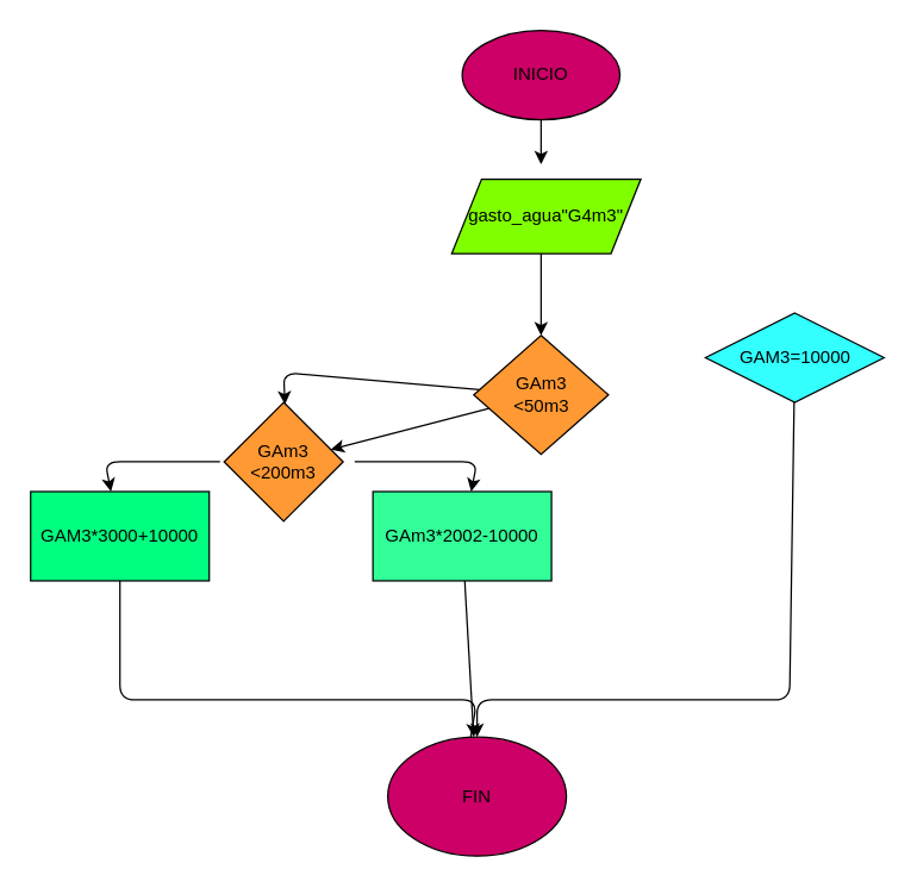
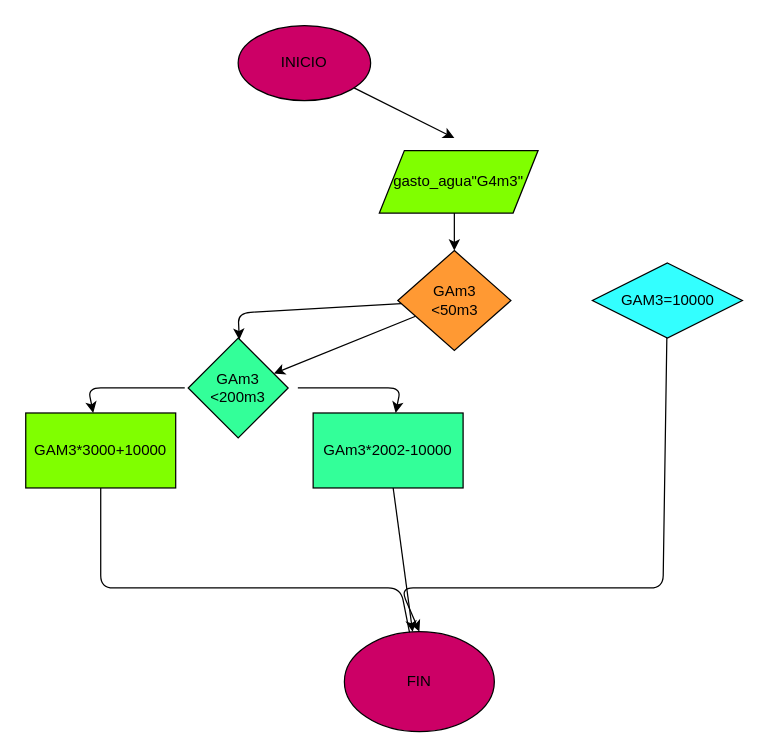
  <mxCell id="0" />
  <mxCell id="1" parent="0" />
  <mxCell id="2" value="" style="edgeStyle=none;html=1;" edge="1" parent="1" source="3"><mxGeometry relative="1" as="geometry"><mxPoint x="363" y="110" as="targetPoint" /></mxGeometry></mxCell>
- <mxCell id="3" value="INICIO" style="ellipse;whiteSpace=wrap;html=1;fillColor=#CC0066;" vertex="1" parent="1"><mxGeometry x="310" y="20" width="106" height="60" as="geometry" /></mxCell>
+ <mxCell id="3" value="INICIO" style="ellipse;whiteSpace=wrap;html=1;fillColor=#CC0066;" vertex="1" parent="1"><mxGeometry x="190" y="20" width="106" height="60" as="geometry" /></mxCell>
  <mxCell id="4" value="" style="edgeStyle=none;html=1;" edge="1" parent="1" target="7"><mxGeometry relative="1" as="geometry"><mxPoint x="363" y="170" as="sourcePoint" /></mxGeometry></mxCell>
  <mxCell id="5" value="" style="edgeStyle=none;html=1;" edge="1" parent="1" source="7" target="17"><mxGeometry relative="1" as="geometry" /></mxCell>
  <mxCell id="6" value="" style="edgeStyle=none;html=1;" edge="1" parent="1" source="7"><mxGeometry relative="1" as="geometry"><mxPoint x="190.893" y="271.421" as="targetPoint" /><Array as="points"><mxPoint x="190" y="250" /></Array></mxGeometry></mxCell>
- <mxCell id="7" value="GAm3&lt;br&gt;&amp;lt;50m3" style="rhombus;whiteSpace=wrap;html=1;fillColor=#FF9933;" vertex="1" parent="1"><mxGeometry x="317.75" y="225" width="90.5" height="80" as="geometry" /></mxCell>
+ <mxCell id="7" value="GAm3&lt;br&gt;&amp;lt;50m3" style="rhombus;whiteSpace=wrap;html=1;fillColor=#FF9933;" vertex="1" parent="1"><mxGeometry x="317.75" y="200" width="90.5" height="80" as="geometry" /></mxCell>
  <mxCell id="8" value="" style="edgeStyle=none;html=1;entryX=0.5;entryY=0;entryDx=0;entryDy=0;" edge="1" parent="1" source="9" target="15"><mxGeometry relative="1" as="geometry"><mxPoint x="533.5" y="380" as="targetPoint" /><Array as="points"><mxPoint x="530" y="470" /><mxPoint x="320" y="470" /></Array></mxGeometry></mxCell>
  <mxCell id="9" value="GAM3=10000" style="rhombus;whiteSpace=wrap;html=1;fillColor=#33FFFF;" vertex="1" parent="1"><mxGeometry x="473.5" y="210" width="120" height="60" as="geometry" /></mxCell>
  <mxCell id="10" value="" style="edgeStyle=none;html=1;" edge="1" parent="1" target="13"><mxGeometry relative="1" as="geometry"><mxPoint x="237.75" y="310" as="sourcePoint" /><Array as="points"><mxPoint x="320" y="310" /></Array></mxGeometry></mxCell>
  <mxCell id="11" value="" style="edgeStyle=none;html=1;" edge="1" parent="1"><mxGeometry relative="1" as="geometry"><mxPoint x="147.25" y="310" as="sourcePoint" /><mxPoint x="74" y="330" as="targetPoint" /><Array as="points"><mxPoint x="70" y="310" /></Array></mxGeometry></mxCell>
  <mxCell id="12" value="" style="edgeStyle=none;html=1;" edge="1" parent="1" source="13" target="15"><mxGeometry relative="1" as="geometry" /></mxCell>
  <mxCell id="13" value="GAm3*2002-10000" style="rounded=0;whiteSpace=wrap;html=1;fillColor=#33FF99;" vertex="1" parent="1"><mxGeometry x="250" y="330" width="120" height="60" as="geometry" /></mxCell>
  <mxCell id="14" value="" style="edgeStyle=none;html=1;entryX=0.45;entryY=0.125;entryDx=0;entryDy=0;entryPerimeter=0;" edge="1" parent="1" target="15"><mxGeometry relative="1" as="geometry"><mxPoint x="80" y="390" as="sourcePoint" /><mxPoint x="80" y="500" as="targetPoint" /><Array as="points"><mxPoint x="80" y="470" /><mxPoint x="320" y="470" /></Array></mxGeometry></mxCell>
- <mxCell id="15" value="FIN" style="ellipse;whiteSpace=wrap;html=1;fillColor=#CC0066;" vertex="1" parent="1"><mxGeometry x="260" y="495" width="120" height="80" as="geometry" /></mxCell>
+ <mxCell id="15" value="FIN" style="ellipse;whiteSpace=wrap;html=1;fillColor=#CC0066;" vertex="1" parent="1"><mxGeometry x="275" y="505" width="120" height="80" as="geometry" /></mxCell>
  <mxCell id="16" value="gasto_agua&quot;G4m3&quot;" style="shape=parallelogram;perimeter=parallelogramPerimeter;whiteSpace=wrap;html=1;fixedSize=1;fillColor=#80FF00;" vertex="1" parent="1"><mxGeometry x="303" y="120" width="127" height="50" as="geometry" /></mxCell>
- <mxCell id="17" value="GAm3&lt;br&gt;&amp;lt;200m3" style="rhombus;whiteSpace=wrap;html=1;fillColor=#FF9933;" vertex="1" parent="1"><mxGeometry x="150" y="270" width="80" height="80" as="geometry" /></mxCell>
- <mxCell id="18" value="GAM3*3000+10000" style="rounded=0;whiteSpace=wrap;html=1;fillColor=#00FF80;" vertex="1" parent="1"><mxGeometry x="20" y="330" width="120" height="60" as="geometry" /></mxCell>
+ <mxCell id="17" value="GAm3&lt;br&gt;&amp;lt;200m3" style="rhombus;whiteSpace=wrap;html=1;fillColor=#33ff99;" vertex="1" parent="1"><mxGeometry x="150" y="270" width="80" height="80" as="geometry" /></mxCell>
+ <mxCell id="18" value="GAM3*3000+10000" style="rounded=0;whiteSpace=wrap;html=1;fillColor=#80ff00;" vertex="1" parent="1"><mxGeometry x="20" y="330" width="120" height="60" as="geometry" /></mxCell>
